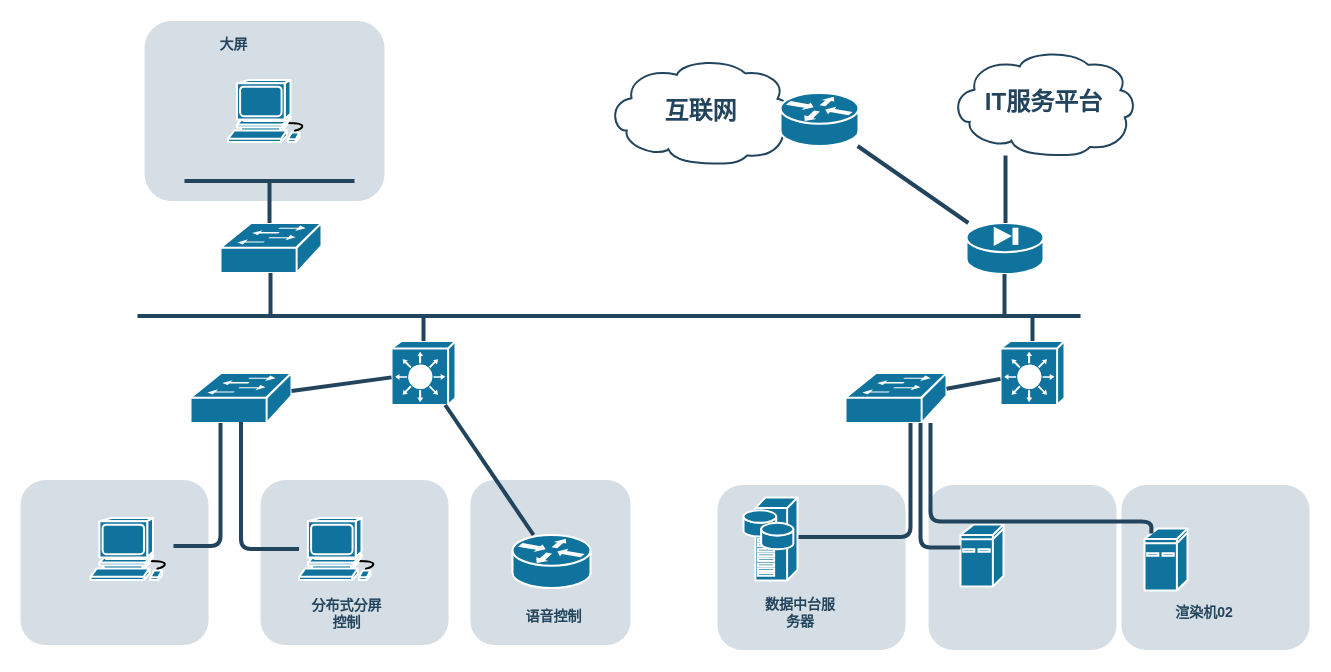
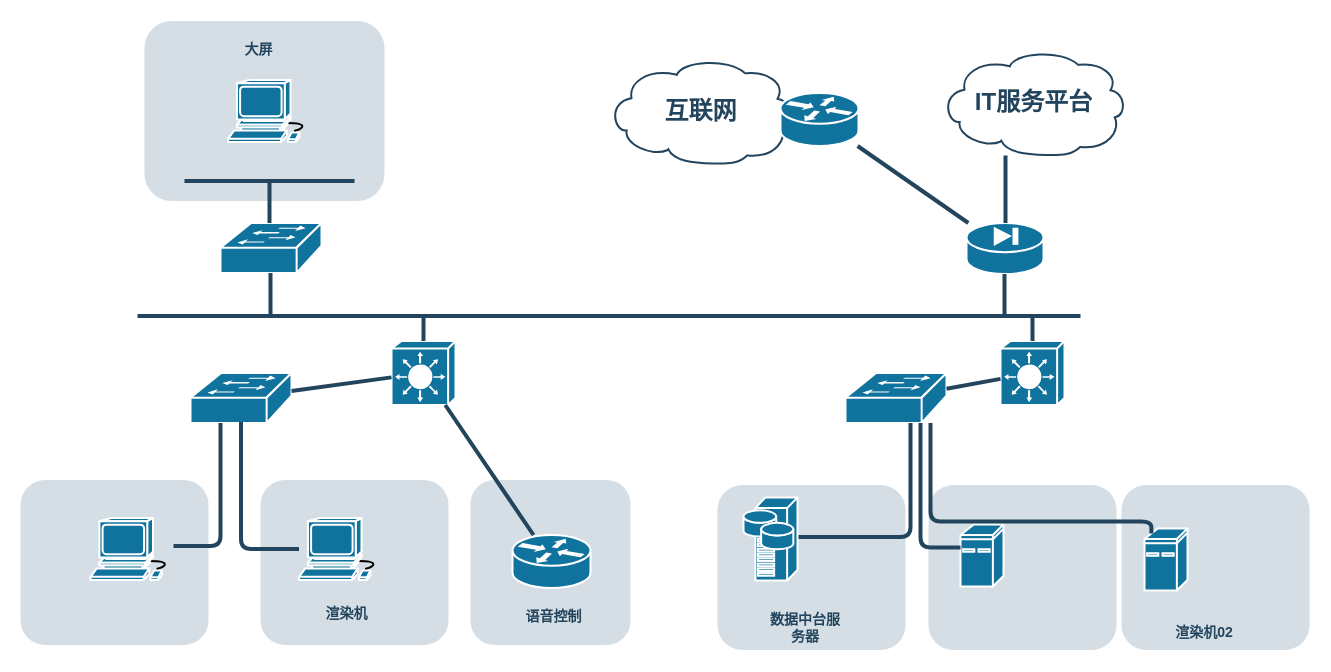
  <mxCell id="0" />
  <mxCell id="1" parent="0" />
  <mxCell id="2" value="" style="rounded=1;whiteSpace=wrap;html=1;strokeColor=none;fillColor=#BAC8D3;fontSize=24;fontColor=#23445D;align=center;opacity=60;" parent="1" vertex="1"><mxGeometry x="260" y="479.5" width="188" height="165" as="geometry" /></mxCell>
  <mxCell id="3" value="" style="rounded=1;whiteSpace=wrap;html=1;strokeColor=none;fillColor=#BAC8D3;fontSize=24;fontColor=#23445D;align=center;opacity=60;" parent="1" vertex="1"><mxGeometry x="470" y="479.5" width="160" height="165" as="geometry" /></mxCell>
- <mxCell id="4" value="&lt;font color=&quot;#23445d&quot;&gt;分布式分屏控制&lt;/font&gt;" style="rounded=1;whiteSpace=wrap;html=1;strokeColor=none;fillColor=none;fontSize=14;fontColor=#742B21;align=center;fontStyle=1" parent="1" vertex="1"><mxGeometry x="310" y="603" width="73" height="19" as="geometry" /></mxCell>
+ <mxCell id="4" value="&lt;font color=&quot;#23445d&quot;&gt;渲染机&lt;/font&gt;" style="rounded=1;whiteSpace=wrap;html=1;strokeColor=none;fillColor=none;fontSize=14;fontColor=#742B21;align=center;fontStyle=1" parent="1" vertex="1"><mxGeometry x="310" y="603" width="73" height="19" as="geometry" /></mxCell>
  <mxCell id="5" value="" style="rounded=1;whiteSpace=wrap;html=1;strokeColor=none;fillColor=#BAC8D3;fontSize=24;fontColor=#23445D;align=center;opacity=60;" parent="1" vertex="1"><mxGeometry x="717" y="484.5" width="188" height="165" as="geometry" /></mxCell>
  <mxCell id="6" value="" style="rounded=1;whiteSpace=wrap;html=1;strokeColor=none;fillColor=#BAC8D3;fontSize=24;fontColor=#23445D;align=center;opacity=60;" parent="1" vertex="1"><mxGeometry x="20" y="479.5" width="188" height="165" as="geometry" /></mxCell>
  <mxCell id="7" value="" style="rounded=1;whiteSpace=wrap;html=1;strokeColor=none;fillColor=#BAC8D3;fontSize=24;fontColor=#23445D;align=center;opacity=60;" parent="1" vertex="1"><mxGeometry x="144" y="20.5" width="240" height="180" as="geometry" /></mxCell>
  <mxCell id="8" value="" style="shape=mxgraph.cisco.computers_and_peripherals.workstation;html=1;dashed=0;fillColor=#10739E;strokeColor=#ffffff;strokeWidth=2;verticalLabelPosition=bottom;verticalAlign=top;fontFamily=Helvetica;fontSize=36;fontColor=#FFB366" parent="1" vertex="1"><mxGeometry x="227.5" y="79.5" width="83" height="62" as="geometry" /></mxCell>
  <mxCell id="9" value="" style="shape=mxgraph.cisco.switches.workgroup_switch;html=1;dashed=0;fillColor=#10739E;strokeColor=#ffffff;strokeWidth=2;verticalLabelPosition=bottom;verticalAlign=top;fontFamily=Helvetica;fontSize=36;fontColor=#FFB366" parent="1" vertex="1"><mxGeometry x="220" y="222.5" width="101" height="50" as="geometry" /></mxCell>
  <mxCell id="10" value="" style="shape=mxgraph.cisco.security.pix_firewall;html=1;dashed=0;fillColor=#10739E;strokeColor=#ffffff;strokeWidth=2;verticalLabelPosition=bottom;verticalAlign=top;fontFamily=Helvetica;fontSize=36;fontColor=#FFB366" parent="1" vertex="1"><mxGeometry x="966" y="222.5" width="77" height="51" as="geometry" /></mxCell>
  <mxCell id="11" value="互联网" style="shape=mxgraph.cisco.storage.cloud;html=1;dashed=0;strokeColor=#23445D;fillColor=#ffffff;strokeWidth=2;fontFamily=Helvetica;fontSize=24;fontColor=#23445D;align=center;fontStyle=1" parent="1" vertex="1"><mxGeometry x="607" y="57.5" width="186" height="106" as="geometry" /></mxCell>
  <mxCell id="12" value="" style="shape=mxgraph.cisco.switches.layer_3_switch;html=1;dashed=0;fillColor=#10739E;strokeColor=#ffffff;strokeWidth=2;verticalLabelPosition=bottom;verticalAlign=top;fontFamily=Helvetica;fontSize=36;fontColor=#FFB366" parent="1" vertex="1"><mxGeometry x="391" y="340.5" width="64" height="64" as="geometry" /></mxCell>
  <mxCell id="13" value="" style="shape=mxgraph.cisco.switches.layer_3_switch;html=1;dashed=0;fillColor=#10739E;strokeColor=#ffffff;strokeWidth=2;verticalLabelPosition=bottom;verticalAlign=top;fontFamily=Helvetica;fontSize=36;fontColor=#FFB366" parent="1" vertex="1"><mxGeometry x="1000" y="340.5" width="64" height="64" as="geometry" /></mxCell>
  <mxCell id="14" value="" style="shape=mxgraph.cisco.switches.workgroup_switch;html=1;dashed=0;fillColor=#10739E;strokeColor=#ffffff;strokeWidth=2;verticalLabelPosition=bottom;verticalAlign=top;fontFamily=Helvetica;fontSize=36;fontColor=#FFB366" parent="1" vertex="1"><mxGeometry x="190" y="372.5" width="101" height="50" as="geometry" /></mxCell>
  <mxCell id="15" value="" style="shape=mxgraph.cisco.switches.workgroup_switch;html=1;dashed=0;fillColor=#10739E;strokeColor=#ffffff;strokeWidth=2;verticalLabelPosition=bottom;verticalAlign=top;fontFamily=Helvetica;fontSize=36;fontColor=#FFB366" parent="1" vertex="1"><mxGeometry x="845" y="372.5" width="101" height="50" as="geometry" /></mxCell>
  <mxCell id="16" value="" style="shape=mxgraph.cisco.routers.router;html=1;dashed=0;fillColor=#10739E;strokeColor=#ffffff;strokeWidth=2;verticalLabelPosition=bottom;verticalAlign=top;fontFamily=Helvetica;fontSize=36;fontColor=#FFB366" parent="1" vertex="1"><mxGeometry x="512" y="534.5" width="78" height="53" as="geometry" /></mxCell>
  <mxCell id="17" value="" style="shape=mxgraph.cisco.routers.router;html=1;dashed=0;fillColor=#10739E;strokeColor=#ffffff;strokeWidth=2;verticalLabelPosition=bottom;verticalAlign=top;fontFamily=Helvetica;fontSize=36;fontColor=#FFB366" parent="1" vertex="1"><mxGeometry x="780" y="92.5" width="78" height="53" as="geometry" /></mxCell>
  <mxCell id="18" value="" style="line;html=1;strokeColor=#23445D;" parent="1" vertex="1"><mxGeometry x="184" y="175.5" width="170" height="10" as="geometry" /></mxCell>
  <mxCell id="19" value="" style="line;html=1;strokeColor=#23445D;" parent="1" vertex="1"><mxGeometry x="137" y="310.5" width="943" height="10" as="geometry" /></mxCell>
  <mxCell id="20" value="" style="edgeStyle=elbowEdgeStyle;elbow=horizontal;endArrow=none;html=1;strokeColor=#23445D;endFill=0;strokeWidth=4;rounded=1" parent="1" target="9" edge="1"><mxGeometry width="100" height="100" relative="1" as="geometry"><mxPoint x="269" y="180.5" as="sourcePoint" /><mxPoint x="269" y="210.5" as="targetPoint" /></mxGeometry></mxCell>
  <mxCell id="21" value="" style="edgeStyle=elbowEdgeStyle;elbow=horizontal;endArrow=none;html=1;strokeColor=#23445D;endFill=0;strokeWidth=4;rounded=1" parent="1" edge="1"><mxGeometry width="100" height="100" relative="1" as="geometry"><mxPoint x="270" y="272.5" as="sourcePoint" /><mxPoint x="270.278" y="315.583" as="targetPoint" /></mxGeometry></mxCell>
  <mxCell id="22" value="" style="edgeStyle=elbowEdgeStyle;elbow=horizontal;endArrow=none;html=1;strokeColor=#23445D;endFill=0;strokeWidth=4;rounded=1" parent="1" target="10" edge="1" source="47"><mxGeometry width="100" height="100" relative="1" as="geometry"><mxPoint x="1004" y="182.5" as="sourcePoint" /><mxPoint x="1004.278" y="224.583" as="targetPoint" /></mxGeometry></mxCell>
  <mxCell id="23" value="" style="edgeStyle=elbowEdgeStyle;elbow=horizontal;endArrow=none;html=1;strokeColor=#23445D;endFill=0;strokeWidth=4;rounded=1" parent="1" source="10" edge="1"><mxGeometry width="100" height="100" relative="1" as="geometry"><mxPoint x="1004" y="273.5" as="sourcePoint" /><mxPoint x="1004.278" y="315.583" as="targetPoint" /></mxGeometry></mxCell>
  <mxCell id="24" value="" style="elbow=horizontal;endArrow=none;html=1;strokeColor=#23445D;endFill=0;strokeWidth=4;rounded=1" parent="1" source="10" target="17" edge="1"><mxGeometry width="100" height="100" relative="1" as="geometry"><mxPoint x="970" y="168.5" as="sourcePoint" /><mxPoint x="970.278" y="210.583" as="targetPoint" /></mxGeometry></mxCell>
  <mxCell id="25" style="edgeStyle=none;rounded=1;html=1;strokeColor=#23445D;endArrow=none;endFill=0;strokeWidth=4" parent="1" source="12" target="14" edge="1"><mxGeometry relative="1" as="geometry" /></mxCell>
  <mxCell id="26" style="edgeStyle=none;rounded=1;html=1;strokeColor=#23445D;endArrow=none;endFill=0;strokeWidth=4" parent="1" source="12" target="16" edge="1"><mxGeometry relative="1" as="geometry"><mxPoint x="510" y="350.5" as="sourcePoint" /></mxGeometry></mxCell>
  <mxCell id="27" style="edgeStyle=none;rounded=1;html=1;strokeColor=#23445D;endArrow=none;endFill=0;strokeWidth=4" parent="1" source="13" target="15" edge="1"><mxGeometry relative="1" as="geometry" /></mxCell>
  <mxCell id="28" value="" style="edgeStyle=elbowEdgeStyle;elbow=horizontal;endArrow=none;html=1;strokeColor=#23445D;endFill=0;strokeWidth=4;rounded=1" parent="1" target="12" edge="1"><mxGeometry width="100" height="100" relative="1" as="geometry"><mxPoint x="423" y="315.5" as="sourcePoint" /><mxPoint x="423.278" y="357.583" as="targetPoint" /></mxGeometry></mxCell>
  <mxCell id="29" value="" style="edgeStyle=elbowEdgeStyle;elbow=horizontal;endArrow=none;html=1;strokeColor=#23445D;endFill=0;strokeWidth=4;rounded=1" parent="1" target="13" edge="1"><mxGeometry width="100" height="100" relative="1" as="geometry"><mxPoint x="1032" y="315.5" as="sourcePoint" /><mxPoint x="1032.278" y="357.583" as="targetPoint" /></mxGeometry></mxCell>
  <mxCell id="30" style="edgeStyle=orthogonalEdgeStyle;rounded=1;html=1;strokeColor=#23445D;endArrow=none;endFill=0;strokeWidth=4;" parent="1" source="14" target="37" edge="1"><mxGeometry relative="1" as="geometry"><Array as="points"><mxPoint x="220" y="545.5" /></Array><mxPoint x="220" y="440.5" as="sourcePoint" /><mxPoint x="-91" y="749.5" as="targetPoint" /></mxGeometry></mxCell>
  <mxCell id="31" style="rounded=1;html=1;strokeColor=#23445D;endArrow=none;endFill=0;strokeWidth=4;edgeStyle=orthogonalEdgeStyle;exitX=0.5;exitY=0.98;exitDx=0;exitDy=0;exitPerimeter=0;" parent="1" source="14" target="38" edge="1"><mxGeometry relative="1" as="geometry"><mxPoint x="270" y="496.5" as="sourcePoint" /><mxPoint x="187.295" y="666.5" as="targetPoint" /><Array as="points"><mxPoint x="241" y="548.5" /></Array></mxGeometry></mxCell>
  <mxCell id="32" style="edgeStyle=orthogonalEdgeStyle;rounded=1;html=1;strokeColor=#23445D;endArrow=none;endFill=0;strokeWidth=4" parent="1" source="15" target="39" edge="1"><mxGeometry relative="1" as="geometry"><Array as="points"><mxPoint x="910" y="536.5" /></Array><mxPoint x="987" y="536.5" as="targetPoint" /></mxGeometry></mxCell>
- <mxCell id="33" value="&lt;font color=&quot;#23445d&quot;&gt;大屏&lt;/font&gt;" style="rounded=1;whiteSpace=wrap;html=1;strokeColor=none;fillColor=none;fontSize=14;fontColor=#742B21;align=center;fontStyle=1" parent="1" vertex="1"><mxGeometry x="198" y="34.5" width="71" height="19" as="geometry" /></mxCell>
- <mxCell id="34" value="数据中台服务器" style="rounded=1;whiteSpace=wrap;html=1;strokeColor=none;fillColor=none;fontSize=14;fontColor=#23445D;align=center;fontStyle=1" parent="1" vertex="1"><mxGeometry x="761" y="602" width="78" height="20" as="geometry" /></mxCell>
+ <mxCell id="33" value="&lt;font color=&quot;#23445d&quot;&gt;大屏&lt;/font&gt;" style="rounded=1;whiteSpace=wrap;html=1;strokeColor=none;fillColor=none;fontSize=14;fontColor=#742B21;align=center;fontStyle=1" parent="1" vertex="1"><mxGeometry x="223" y="39.5" width="71" height="19" as="geometry" /></mxCell>
+ <mxCell id="34" value="数据中台服务器" style="rounded=1;whiteSpace=wrap;html=1;strokeColor=none;fillColor=none;fontSize=14;fontColor=#23445D;align=center;fontStyle=1" parent="1" vertex="1"><mxGeometry x="766" y="617" width="78" height="20" as="geometry" /></mxCell>
  <mxCell id="35" value="&lt;font color=&quot;#23445d&quot;&gt;语音控制&lt;/font&gt;" style="rounded=1;whiteSpace=wrap;html=1;strokeColor=none;fillColor=none;fontSize=14;fontColor=#742B21;align=center;fontStyle=1" parent="1" vertex="1"><mxGeometry x="498.5" y="606.5" width="109" height="19" as="geometry" /></mxCell>
  <mxCell id="36" style="edgeStyle=orthogonalEdgeStyle;curved=1;rounded=0;jumpStyle=none;html=1;exitX=0.75;exitY=0;entryX=0.75;entryY=0;shadow=0;labelBackgroundColor=#ffffff;startArrow=none;startFill=0;endArrow=none;endFill=0;endSize=10;jettySize=auto;orthogonalLoop=1;strokeColor=#23445D;strokeWidth=2;fillColor=#F08705;fontFamily=Helvetica;fontSize=25;fontColor=#23445D;align=left;" parent="1" source="4" target="4" edge="1"><mxGeometry relative="1" as="geometry" /></mxCell>
  <mxCell id="37" value="" style="shape=mxgraph.cisco.computers_and_peripherals.workstation;html=1;dashed=0;fillColor=#10739E;strokeColor=#ffffff;strokeWidth=2;verticalLabelPosition=bottom;verticalAlign=top;fontFamily=Helvetica;fontSize=36;fontColor=#FFB366" parent="1" vertex="1"><mxGeometry x="90" y="517.5" width="83" height="62" as="geometry" /></mxCell>
  <mxCell id="38" value="" style="shape=mxgraph.cisco.computers_and_peripherals.workstation;html=1;dashed=0;fillColor=#10739E;strokeColor=#ffffff;strokeWidth=2;verticalLabelPosition=bottom;verticalAlign=top;fontFamily=Helvetica;fontSize=36;fontColor=#FFB366" parent="1" vertex="1"><mxGeometry x="298.5" y="517.5" width="83" height="62" as="geometry" /></mxCell>
  <mxCell id="39" value="" style="shape=mxgraph.cisco.servers.storage_server;html=1;dashed=0;fillColor=#10739E;strokeColor=#ffffff;strokeWidth=2;verticalLabelPosition=bottom;verticalAlign=top;fontFamily=Helvetica;fontSize=36;fontColor=#FFB366" parent="1" vertex="1"><mxGeometry x="743" y="497" width="54" height="83" as="geometry" /></mxCell>
  <mxCell id="40" value="" style="rounded=1;whiteSpace=wrap;html=1;strokeColor=none;fillColor=#BAC8D3;fontSize=24;fontColor=#23445D;align=center;opacity=60;" parent="1" vertex="1"><mxGeometry x="928" y="484.5" width="188" height="165" as="geometry" /></mxCell>
  <mxCell id="41" value="" style="rounded=1;whiteSpace=wrap;html=1;strokeColor=none;fillColor=#BAC8D3;fontSize=24;fontColor=#23445D;align=center;opacity=60;" parent="1" vertex="1"><mxGeometry x="1121" y="484.5" width="188" height="165" as="geometry" /></mxCell>
- <mxCell id="42" value="渲染机02" style="rounded=1;whiteSpace=wrap;html=1;strokeColor=none;fillColor=none;fontSize=14;fontColor=#23445D;align=center;fontStyle=1" parent="1" vertex="1"><mxGeometry x="1165" y="602" width="78" height="20" as="geometry" /></mxCell>
+ <mxCell id="42" value="渲染机02" style="rounded=1;whiteSpace=wrap;html=1;strokeColor=none;fillColor=none;fontSize=14;fontColor=#23445D;align=center;fontStyle=1" parent="1" vertex="1"><mxGeometry x="1165" y="622" width="78" height="20" as="geometry" /></mxCell>
  <mxCell id="43" value="" style="shape=mxgraph.cisco.computers_and_peripherals.ibm_mini_as400;html=1;dashed=0;fillColor=#10739E;strokeColor=#ffffff;strokeWidth=2;verticalLabelPosition=bottom;verticalAlign=top;fontFamily=Helvetica;fontSize=36;fontColor=#FFB366" parent="1" vertex="1"><mxGeometry x="960" y="524" width="43" height="62" as="geometry" /></mxCell>
  <mxCell id="44" value="" style="shape=mxgraph.cisco.computers_and_peripherals.ibm_mini_as400;html=1;dashed=0;fillColor=#10739E;strokeColor=#ffffff;strokeWidth=2;verticalLabelPosition=bottom;verticalAlign=top;fontFamily=Helvetica;fontSize=36;fontColor=#FFB366" parent="1" vertex="1"><mxGeometry x="1144" y="528" width="43" height="62" as="geometry" /></mxCell>
  <mxCell id="45" style="edgeStyle=orthogonalEdgeStyle;rounded=1;html=1;strokeColor=#23445D;endArrow=none;endFill=0;strokeWidth=4;" parent="1" source="15" target="43" edge="1"><mxGeometry relative="1" as="geometry"><Array as="points"><mxPoint x="920" y="547" /></Array><mxPoint x="920" y="432.5" as="sourcePoint" /><mxPoint x="813" y="546.5" as="targetPoint" /></mxGeometry></mxCell>
  <mxCell id="46" style="edgeStyle=orthogonalEdgeStyle;rounded=1;html=1;strokeColor=#23445D;endArrow=none;endFill=0;strokeWidth=4;entryX=0.16;entryY=0.08;entryDx=0;entryDy=0;entryPerimeter=0;" parent="1" source="15" target="44" edge="1"><mxGeometry relative="1" as="geometry"><Array as="points"><mxPoint x="930" y="521" /><mxPoint x="1151" y="521" /></Array><mxPoint x="930" y="432.5" as="sourcePoint" /><mxPoint x="999" y="577.5" as="targetPoint" /></mxGeometry></mxCell>
- <mxCell id="47" value="IT服务平台" style="shape=mxgraph.cisco.storage.cloud;html=1;dashed=0;strokeColor=#23445D;fillColor=#ffffff;strokeWidth=2;fontFamily=Helvetica;fontSize=24;fontColor=#23445D;align=center;fontStyle=1" vertex="1" parent="1"><mxGeometry x="950" y="49" width="186" height="106" as="geometry" /></mxCell>
+ <mxCell id="47" value="IT服务平台" style="shape=mxgraph.cisco.storage.cloud;html=1;dashed=0;strokeColor=#23445D;fillColor=#ffffff;strokeWidth=2;fontFamily=Helvetica;fontSize=24;fontColor=#23445D;align=center;fontStyle=1" vertex="1" parent="1"><mxGeometry x="940" y="49" width="186" height="106" as="geometry" /></mxCell>
